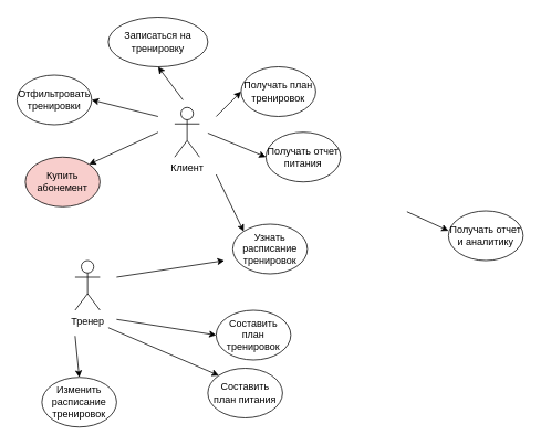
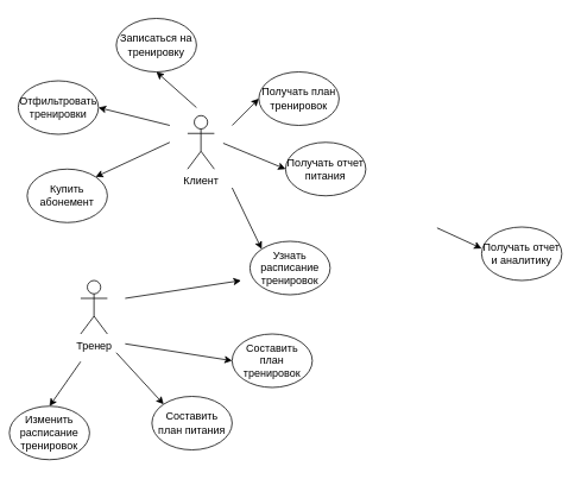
  <mxCell id="0" />
  <mxCell id="1" parent="0" />
  <mxCell id="2" style="rounded=0;orthogonalLoop=1;jettySize=auto;html=1;entryX=0;entryY=0.5;entryDx=0;entryDy=0;" parent="1" edge="1"><mxGeometry relative="1" as="geometry"><mxPoint x="140" y="334" as="sourcePoint" /><mxPoint x="270" y="314" as="targetPoint" /></mxGeometry></mxCell>
  <mxCell id="3" style="rounded=0;orthogonalLoop=1;jettySize=auto;html=1;entryX=0;entryY=0.5;entryDx=0;entryDy=0;" parent="1" target="18" edge="1"><mxGeometry relative="1" as="geometry"><mxPoint x="140" y="385" as="sourcePoint" /></mxGeometry></mxCell>
  <mxCell id="4" style="rounded=0;orthogonalLoop=1;jettySize=auto;html=1;entryX=0;entryY=0;entryDx=0;entryDy=0;" parent="1" target="19" edge="1"><mxGeometry relative="1" as="geometry"><mxPoint x="130" y="395" as="sourcePoint" /></mxGeometry></mxCell>
  <mxCell id="5" style="rounded=0;orthogonalLoop=1;jettySize=auto;html=1;entryX=0.5;entryY=0;entryDx=0;entryDy=0;" parent="1" target="22" edge="1"><mxGeometry relative="1" as="geometry"><mxPoint x="90" y="405" as="sourcePoint" /></mxGeometry></mxCell>
  <mxCell id="6" value="Тренер" style="shape=umlActor;verticalLabelPosition=bottom;verticalAlign=top;html=1;outlineConnect=0;" parent="1" vertex="1"><mxGeometry x="90" y="314" width="30" height="60" as="geometry" /></mxCell>
- <mxCell id="7" value="Записаться на тренировку" style="ellipse;whiteSpace=wrap;html=1;" parent="1" vertex="1"><mxGeometry x="130" y="20" width="120" height="60" as="geometry" /></mxCell>
+ <mxCell id="7" value="Записаться на тренировку" style="ellipse;whiteSpace=wrap;html=1;" parent="1" vertex="1"><mxGeometry x="130" y="20" width="90" height="60" as="geometry" /></mxCell>
  <mxCell id="8" value="Узнать расписание тренировок" style="ellipse;whiteSpace=wrap;html=1;" parent="1" vertex="1"><mxGeometry x="280" y="270" width="90" height="60" as="geometry" /></mxCell>
  <mxCell id="9" value="Получать план тренировок" style="ellipse;whiteSpace=wrap;html=1;" parent="1" vertex="1"><mxGeometry x="290" y="80" width="90" height="60" as="geometry" /></mxCell>
  <mxCell id="10" value="Получать отчет питания" style="ellipse;whiteSpace=wrap;html=1;" parent="1" vertex="1"><mxGeometry x="320" y="159" width="90" height="60" as="geometry" /></mxCell>
  <mxCell id="11" style="rounded=0;orthogonalLoop=1;jettySize=auto;html=1;entryX=0;entryY=0;entryDx=0;entryDy=0;" parent="1" target="8" edge="1"><mxGeometry relative="1" as="geometry"><mxPoint x="260" y="210" as="sourcePoint" /></mxGeometry></mxCell>
  <mxCell id="12" style="rounded=0;orthogonalLoop=1;jettySize=auto;html=1;entryX=0.5;entryY=1;entryDx=0;entryDy=0;" parent="1" target="7" edge="1"><mxGeometry relative="1" as="geometry"><mxPoint x="220" y="120" as="sourcePoint" /></mxGeometry></mxCell>
  <mxCell id="13" style="rounded=0;orthogonalLoop=1;jettySize=auto;html=1;entryX=0;entryY=0.5;entryDx=0;entryDy=0;" parent="1" target="10" edge="1"><mxGeometry relative="1" as="geometry"><mxPoint x="250" y="160" as="sourcePoint" /></mxGeometry></mxCell>
  <mxCell id="14" style="rounded=0;orthogonalLoop=1;jettySize=auto;html=1;entryX=0;entryY=0.5;entryDx=0;entryDy=0;" parent="1" target="9" edge="1"><mxGeometry relative="1" as="geometry"><mxPoint x="260" y="140" as="sourcePoint" /></mxGeometry></mxCell>
  <mxCell id="15" style="rounded=0;orthogonalLoop=1;jettySize=auto;html=1;entryX=1;entryY=0;entryDx=0;entryDy=0;" parent="1" target="23" edge="1"><mxGeometry relative="1" as="geometry"><mxPoint x="190" y="159" as="sourcePoint" /></mxGeometry></mxCell>
  <mxCell id="16" style="rounded=0;orthogonalLoop=1;jettySize=auto;html=1;entryX=1;entryY=0.5;entryDx=0;entryDy=0;" edge="1" parent="1" target="24"><mxGeometry relative="1" as="geometry"><mxPoint x="190" y="140" as="sourcePoint" /></mxGeometry></mxCell>
  <mxCell id="17" value="Клиент" style="shape=umlActor;verticalLabelPosition=bottom;verticalAlign=top;html=1;outlineConnect=0;" parent="1" vertex="1"><mxGeometry x="210" y="129" width="30" height="60" as="geometry" /></mxCell>
  <mxCell id="18" value="Составить план тренировок" style="ellipse;whiteSpace=wrap;html=1;" parent="1" vertex="1"><mxGeometry x="260" y="374" width="90" height="60" as="geometry" /></mxCell>
- <mxCell id="19" value="Составить план питания" style="ellipse;whiteSpace=wrap;html=1;" parent="1" vertex="1"><mxGeometry x="250" y="444" width="90" height="60" as="geometry" /></mxCell>
+ <mxCell id="19" value="Составить план питания" style="ellipse;whiteSpace=wrap;html=1;" parent="1" vertex="1"><mxGeometry x="170" y="444" width="90" height="60" as="geometry" /></mxCell>
  <mxCell id="20" style="rounded=0;orthogonalLoop=1;jettySize=auto;html=1;" parent="1" edge="1"><mxGeometry relative="1" as="geometry"><mxPoint x="490" y="255" as="sourcePoint" /><mxPoint x="540" y="278" as="targetPoint" /></mxGeometry></mxCell>
  <mxCell id="21" value="Получать отчет и аналитику" style="ellipse;whiteSpace=wrap;html=1;" parent="1" vertex="1"><mxGeometry x="540" y="254" width="90" height="60" as="geometry" /></mxCell>
- <mxCell id="22" value="Изменить расписание тренировок" style="ellipse;whiteSpace=wrap;html=1;" parent="1" vertex="1"><mxGeometry x="50" y="455" width="90" height="60" as="geometry" /></mxCell>
- <mxCell id="23" value="Купить абонемент" style="ellipse;whiteSpace=wrap;html=1;fillColor=#f8cecc;" parent="1" vertex="1"><mxGeometry x="30" y="189" width="90" height="60" as="geometry" /></mxCell>
+ <mxCell id="22" value="Изменить расписание тренировок" style="ellipse;whiteSpace=wrap;html=1;" parent="1" vertex="1"><mxGeometry x="10" y="455" width="90" height="60" as="geometry" /></mxCell>
+ <mxCell id="23" value="Купить абонемент" style="ellipse;whiteSpace=wrap;html=1;" parent="1" vertex="1"><mxGeometry x="30" y="189" width="90" height="60" as="geometry" /></mxCell>
  <mxCell id="24" value="Отфильтровать тренировки" style="ellipse;whiteSpace=wrap;html=1;" vertex="1" parent="1"><mxGeometry x="20" y="90" width="90" height="60" as="geometry" /></mxCell>
